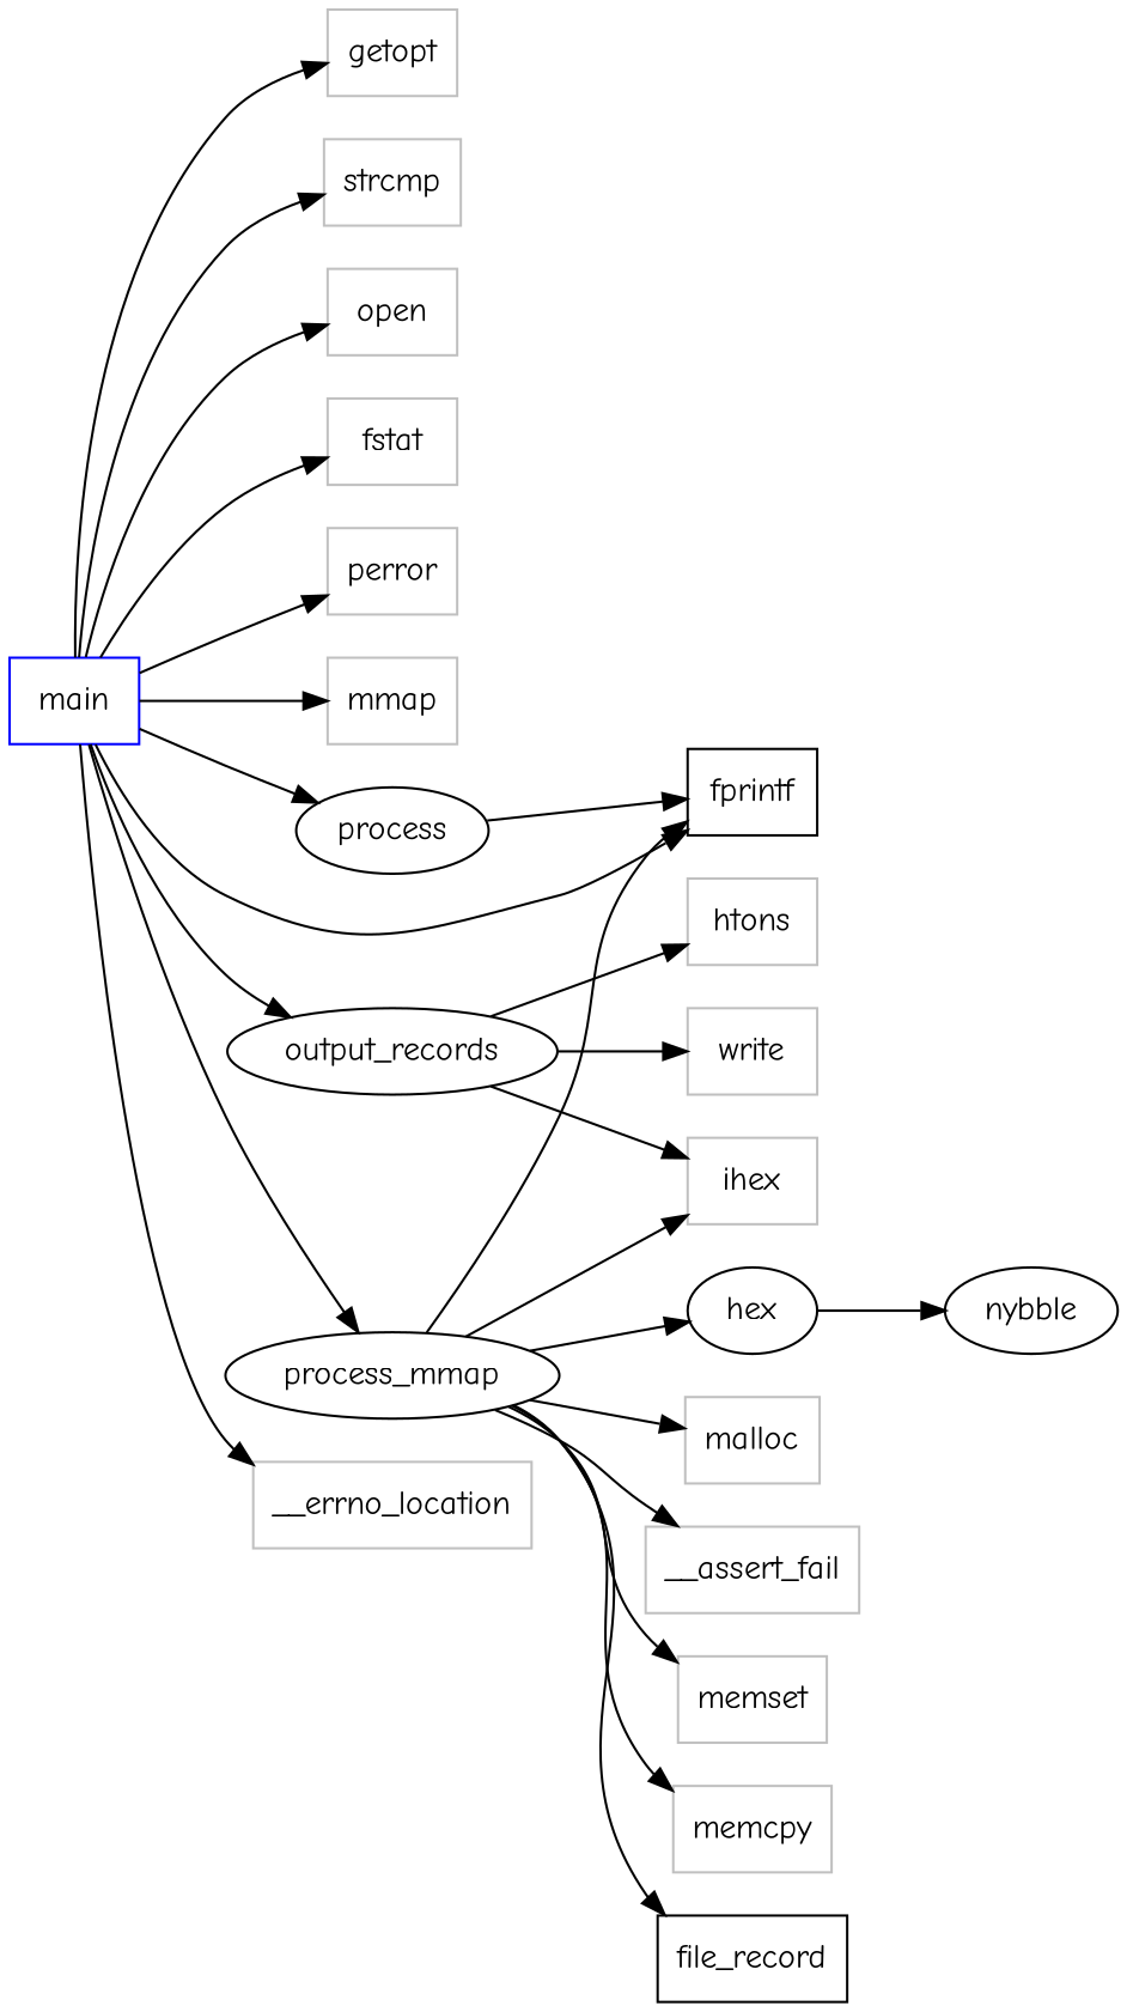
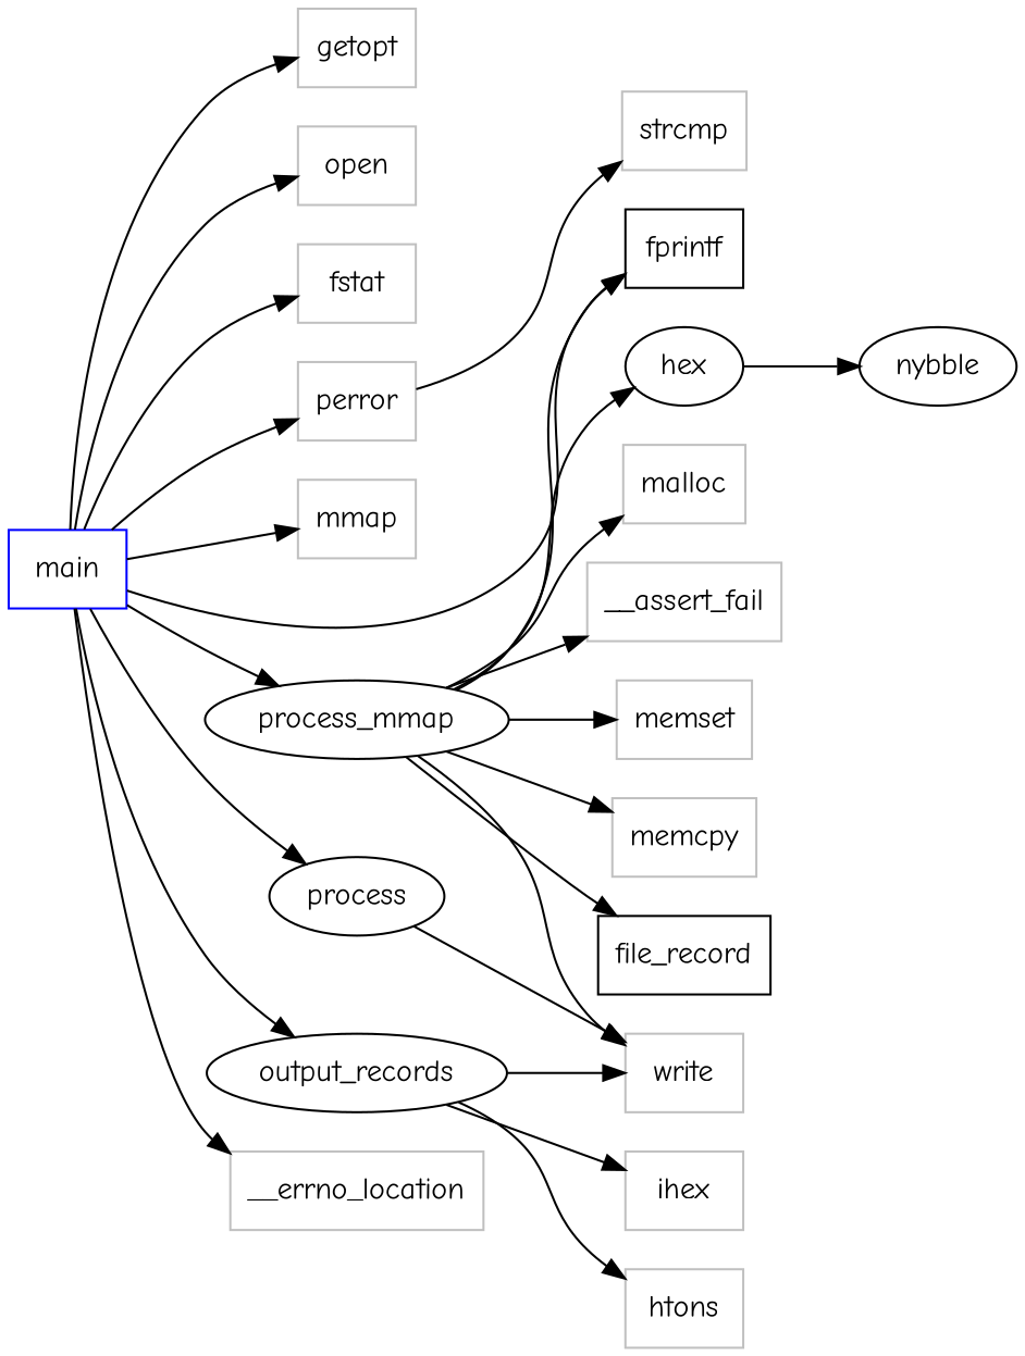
  digraph {
    fontname="Comic Neue"
    rankdir=LR
    node [color=grey fontname="Comic Neue" shape=box]
    edge [fontname="Comic Neue"]
    main [color=blue]
    getopt
    strcmp
    open
    fstat
    perror
    mmap
    n8 [label=process_mmap color="" shape=""]
    output_records [color="" shape=""]
    __errno_location
    fprintf [color=black]
    n12 [label=process color="" shape=""]
    hex [color="" shape=""]
    n14 [label=ihex]
    malloc
    __assert_fail
    memset
    memcpy
    file_record [color=""]
    htons
    write
    nybble [color="" shape=""]
    main -> getopt
-   main -> strcmp
+   perror -> strcmp
    main -> open
    main -> fstat
    main -> perror
    main -> mmap
    main -> n8
    main -> output_records
    main -> __errno_location
    main -> fprintf
    main -> n12
    n8 -> fprintf
    n8 -> hex
-   n8 -> n14
+   n8 -> write
    n8 -> malloc
    n8 -> __assert_fail
    n8 -> memset
    n8 -> memcpy
    n8 -> file_record
    output_records -> n14
    output_records -> htons
    output_records -> write
-   n12 -> fprintf
+   n12 -> write
    hex -> nybble
  }
